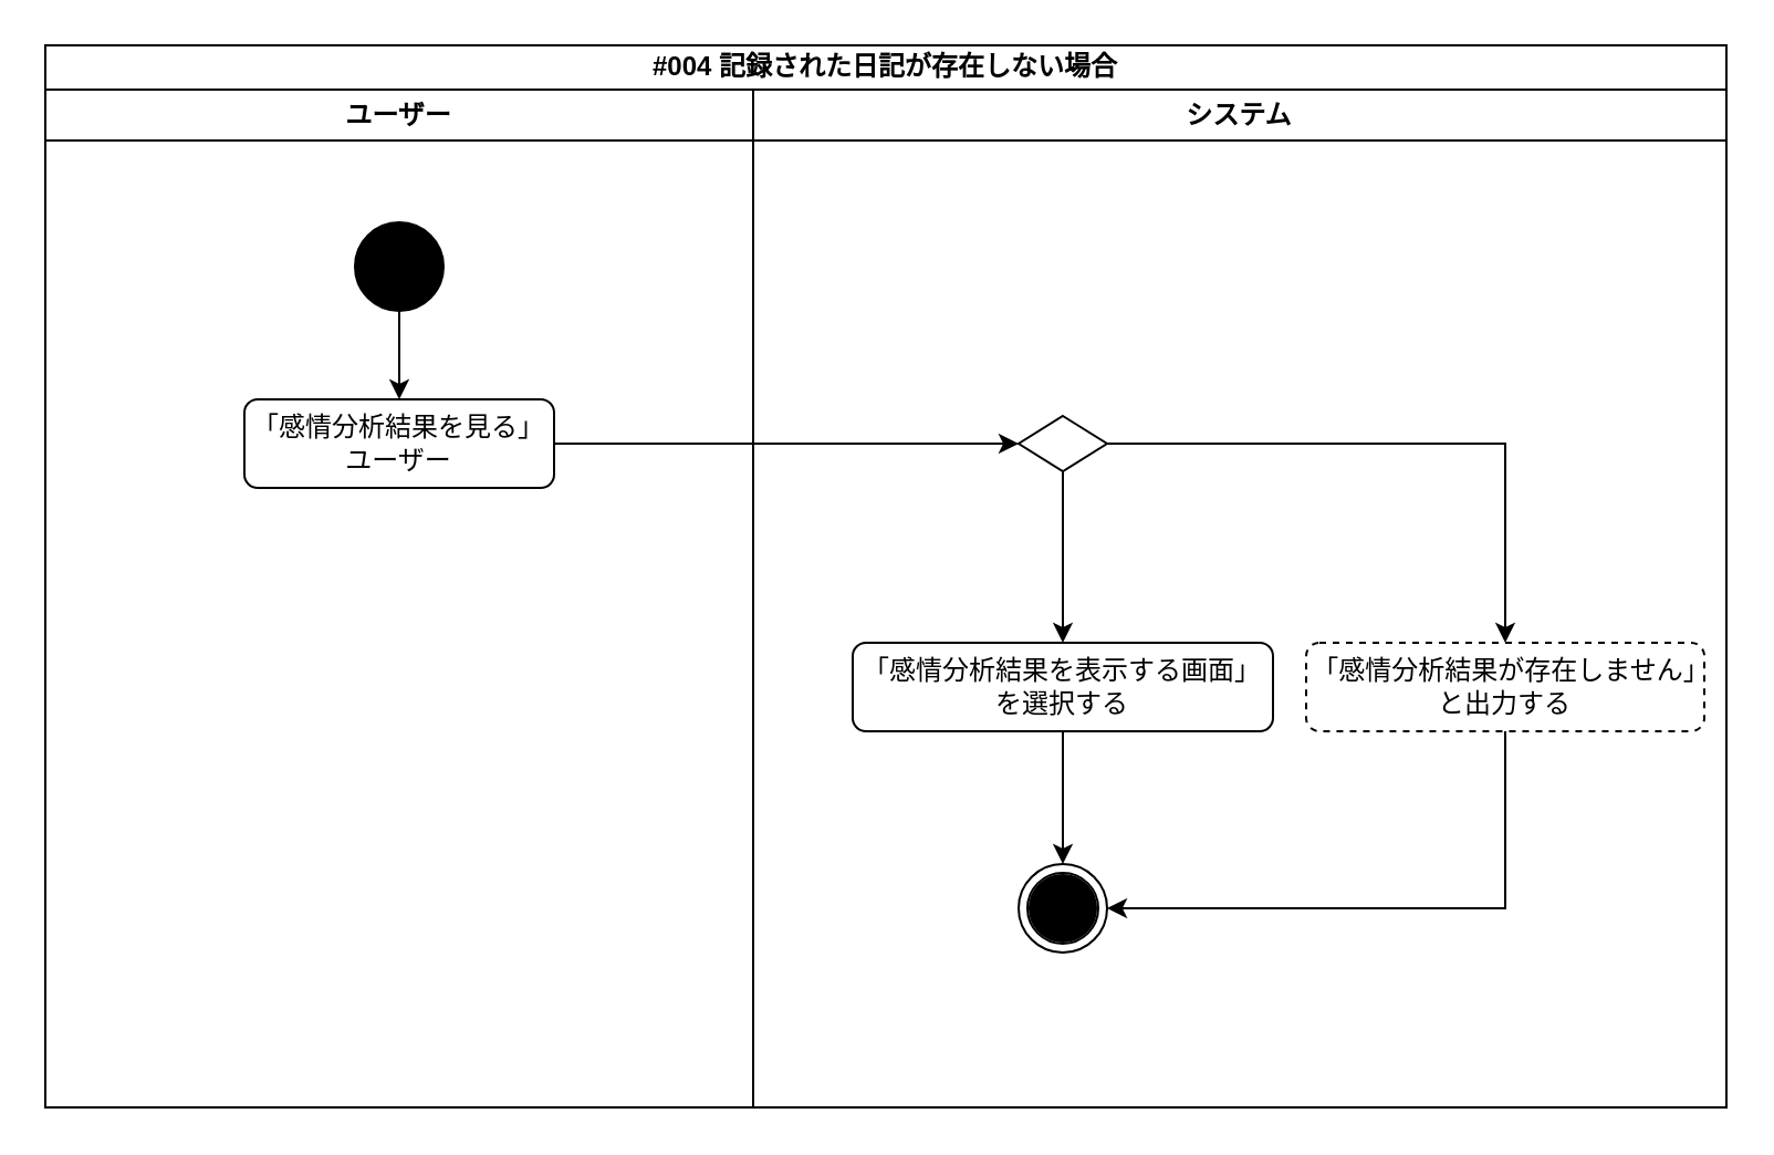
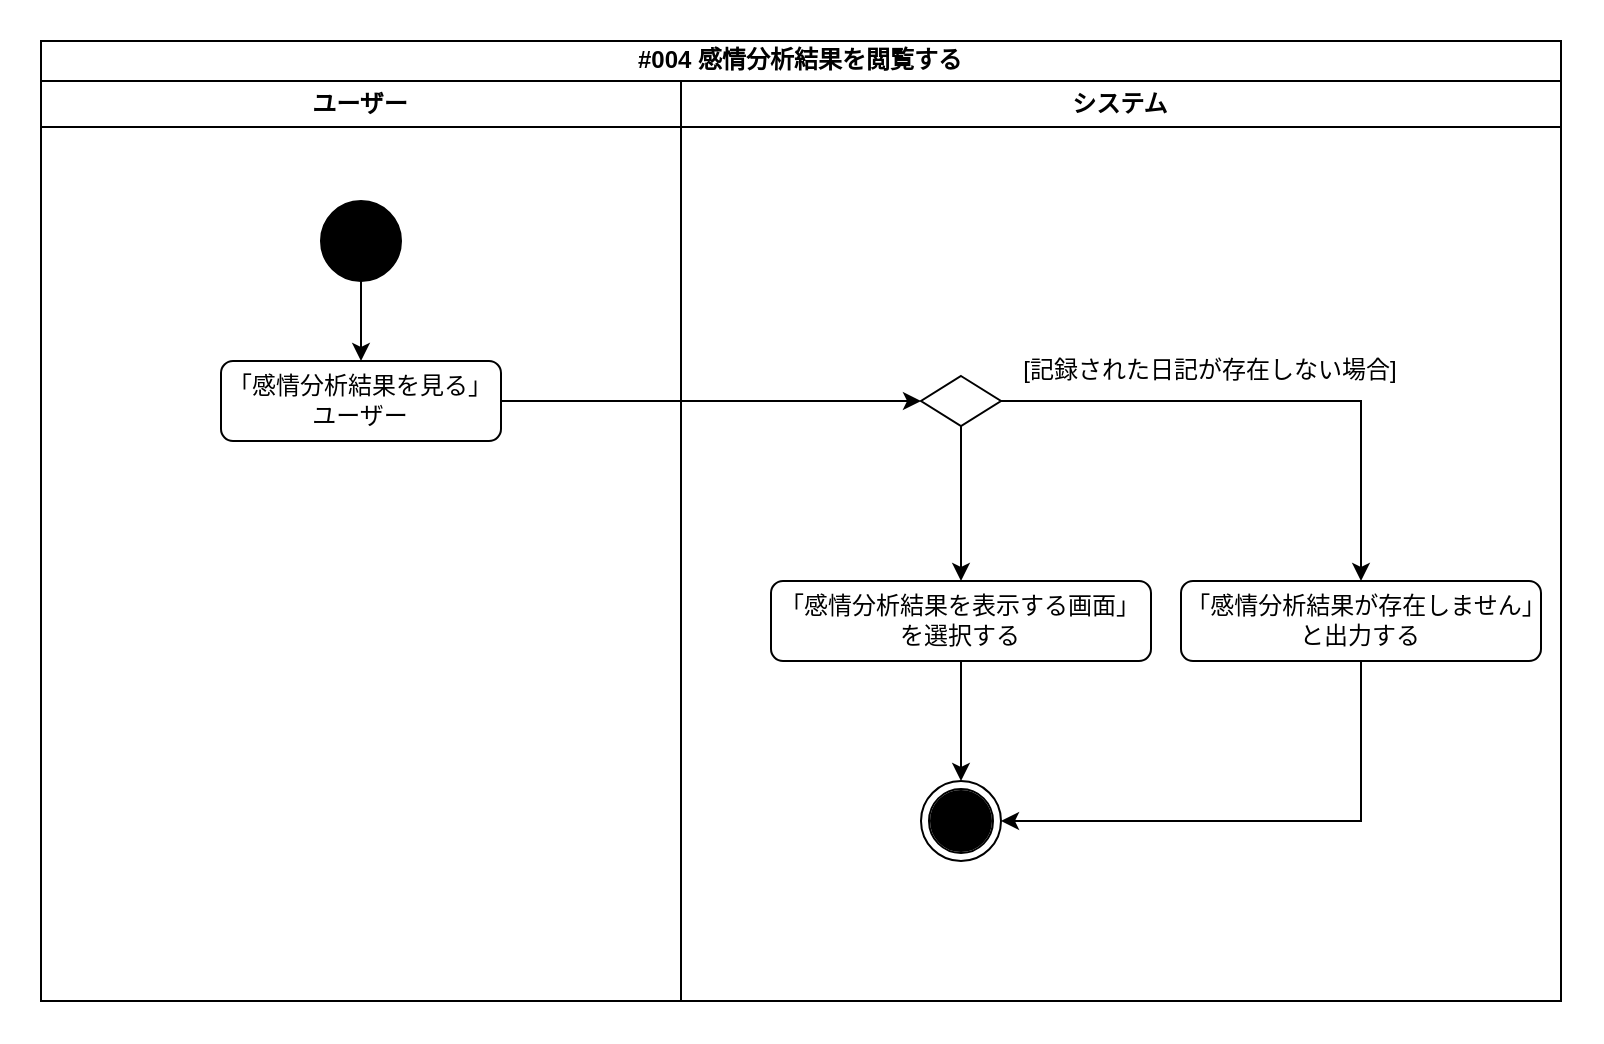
  <mxCell id="0" />
  <mxCell id="1" parent="0" />
- <mxCell id="2" value="#004 記録された日記が存在しない場合" style="swimlane;whiteSpace=wrap;html=1;swimlaneLine=1;startSize=20;rounded=0;" vertex="1" parent="1"><mxGeometry x="20" y="20" width="760" height="480" as="geometry" /></mxCell>
+ <mxCell id="2" value="#004 感情分析結果を閲覧する" style="swimlane;whiteSpace=wrap;html=1;swimlaneLine=1;startSize=20;rounded=0;" vertex="1" parent="1"><mxGeometry x="20" y="20" width="760" height="480" as="geometry" /></mxCell>
  <mxCell id="3" value="ユーザー" style="swimlane;whiteSpace=wrap;html=1;" vertex="1" parent="2"><mxGeometry y="20" width="320" height="460" as="geometry"><mxRectangle y="20" width="90" height="30" as="alternateBounds" /></mxGeometry></mxCell>
  <mxCell id="4" style="edgeStyle=none;html=1;exitX=0.5;exitY=1;exitDx=0;exitDy=0;entryX=0.5;entryY=0;entryDx=0;entryDy=0;rounded=0;" edge="1" parent="3" source="5" target="6"><mxGeometry relative="1" as="geometry" /></mxCell>
  <mxCell id="5" value="" style="ellipse;whiteSpace=wrap;html=1;aspect=fixed;fillColor=#000000;" vertex="1" parent="3"><mxGeometry x="140" y="60" width="40" height="40" as="geometry" /></mxCell>
  <mxCell id="6" value="「感情分析結果を見る」&lt;br&gt;ユーザー" style="rounded=1;whiteSpace=wrap;html=1;fillColor=none;" vertex="1" parent="3"><mxGeometry x="90" y="140" width="140" height="40" as="geometry" /></mxCell>
  <mxCell id="7" value="システム" style="swimlane;whiteSpace=wrap;html=1;" vertex="1" parent="2"><mxGeometry x="320" y="20" width="440" height="460" as="geometry"><mxRectangle x="320" y="20" width="90" height="30" as="alternateBounds" /></mxGeometry></mxCell>
  <mxCell id="8" style="edgeStyle=none;html=1;exitX=0.5;exitY=1;exitDx=0;exitDy=0;entryX=0.5;entryY=0;entryDx=0;entryDy=0;" edge="1" parent="7" source="9" target="15"><mxGeometry relative="1" as="geometry" /></mxCell>
  <mxCell id="9" value="「感情分析結果を表示する画面」&lt;br&gt;を選択する" style="rounded=1;whiteSpace=wrap;html=1;fillColor=none;" vertex="1" parent="7"><mxGeometry x="45" y="250" width="190" height="40" as="geometry" /></mxCell>
  <mxCell id="10" style="edgeStyle=orthogonalEdgeStyle;html=1;exitX=1;exitY=0.5;exitDx=0;exitDy=0;fontColor=#000000;rounded=0;" edge="1" parent="7"><mxGeometry relative="1" as="geometry"><mxPoint x="305" y="325" as="sourcePoint" /></mxGeometry></mxCell>
  <mxCell id="11" style="edgeStyle=orthogonalEdgeStyle;html=1;exitX=0.5;exitY=1;exitDx=0;exitDy=0;rounded=0;" edge="1" parent="7" source="13" target="9"><mxGeometry relative="1" as="geometry" /></mxCell>
  <mxCell id="12" style="edgeStyle=orthogonalEdgeStyle;rounded=0;html=1;exitX=1;exitY=0.5;exitDx=0;exitDy=0;entryX=0.5;entryY=0;entryDx=0;entryDy=0;" edge="1" parent="7" source="13" target="18"><mxGeometry relative="1" as="geometry" /></mxCell>
  <mxCell id="13" value="" style="rhombus;whiteSpace=wrap;html=1;rounded=0;shadow=0;sketch=0;fillStyle=auto;strokeColor=default;strokeWidth=1;fontColor=#000000;fillColor=none;" vertex="1" parent="7"><mxGeometry x="120" y="147.5" width="40" height="25" as="geometry" /></mxCell>
  <mxCell id="14" value="" style="group" vertex="1" connectable="0" parent="7"><mxGeometry x="120" y="350" width="140" height="40" as="geometry" /></mxCell>
  <mxCell id="15" value="" style="ellipse;shape=doubleEllipse;whiteSpace=wrap;html=1;aspect=fixed;rounded=0;fillColor=none;" vertex="1" parent="14"><mxGeometry width="40" height="40" as="geometry" /></mxCell>
  <mxCell id="16" value="" style="ellipse;whiteSpace=wrap;html=1;aspect=fixed;fillColor=#000000;" vertex="1" parent="14"><mxGeometry x="5.004" y="5" width="30" height="30" as="geometry" /></mxCell>
  <mxCell id="17" style="edgeStyle=orthogonalEdgeStyle;rounded=0;html=1;exitX=0.5;exitY=1;exitDx=0;exitDy=0;entryX=1;entryY=0.5;entryDx=0;entryDy=0;" edge="1" parent="7" source="18" target="15"><mxGeometry relative="1" as="geometry" /></mxCell>
- <mxCell id="18" value="「感情分析結果が存在しません」と出力する" style="rounded=1;whiteSpace=wrap;html=1;fillColor=none;dashed=1;" vertex="1" parent="7"><mxGeometry x="250" y="250" width="180" height="40" as="geometry" /></mxCell>
+ <mxCell id="18" value="「感情分析結果が存在しません」と出力する" style="rounded=1;whiteSpace=wrap;html=1;fillColor=none;" vertex="1" parent="7"><mxGeometry x="250" y="250" width="180" height="40" as="geometry" /></mxCell>
+ <mxCell id="19" value="[記録された日記が存在しない場合]" style="text;html=1;strokeColor=none;fillColor=none;align=center;verticalAlign=middle;whiteSpace=wrap;rounded=0;shadow=0;sketch=0;fillStyle=auto;strokeWidth=1;fontColor=#000000;" vertex="1" parent="7"><mxGeometry x="170" y="130" width="190" height="30" as="geometry" /></mxCell>
  <mxCell id="20" style="edgeStyle=orthogonalEdgeStyle;html=1;exitX=1;exitY=0.5;exitDx=0;exitDy=0;entryX=0;entryY=0.5;entryDx=0;entryDy=0;rounded=0;" edge="1" parent="2" source="6" target="13"><mxGeometry relative="1" as="geometry" /></mxCell>
